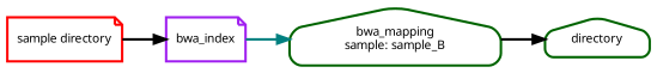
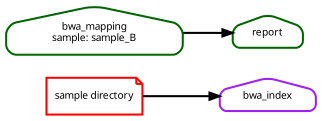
  digraph {
    bgcolor=white
    rankdir=LR
    node [color=darkgreen fontname=sans fontsize=10 penwidth=2 shape=note style=rounded]
    edge [color=black penwidth=2 style=bold]
    n1 [color=red label="sample directory"]
-   n2 [color=purple label=bwa_index]
+   n2 [color=purple label=bwa_index shape=house]
    n3 [label="bwa_mapping\nsample: sample_B" shape=house]
-   n4 [label=directory shape=house]
+   n4 [label=report shape=house]
    n1 -> n2
-   n2 -> n3 [color=teal style=solid]
    n3 -> n4
  }
